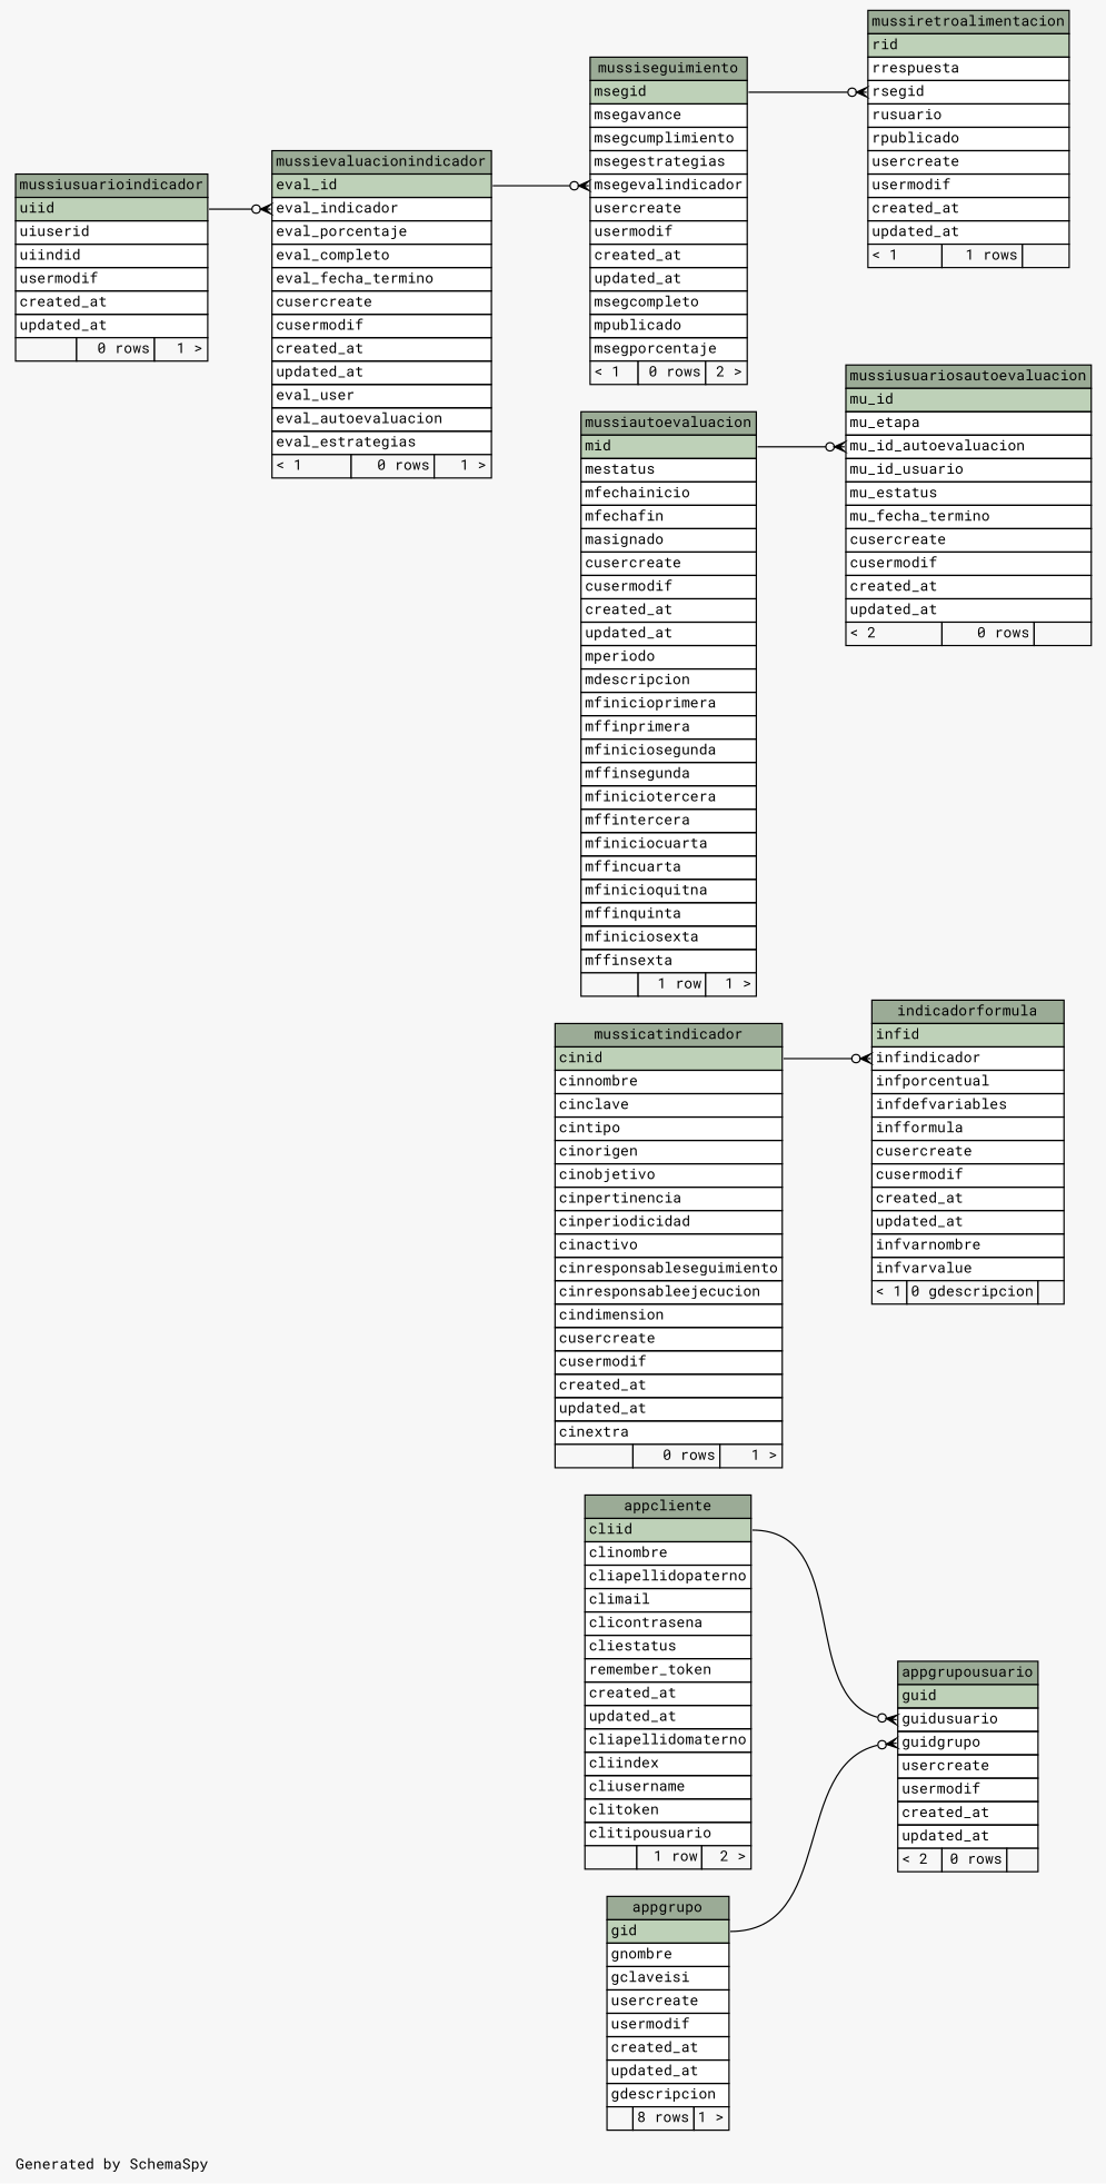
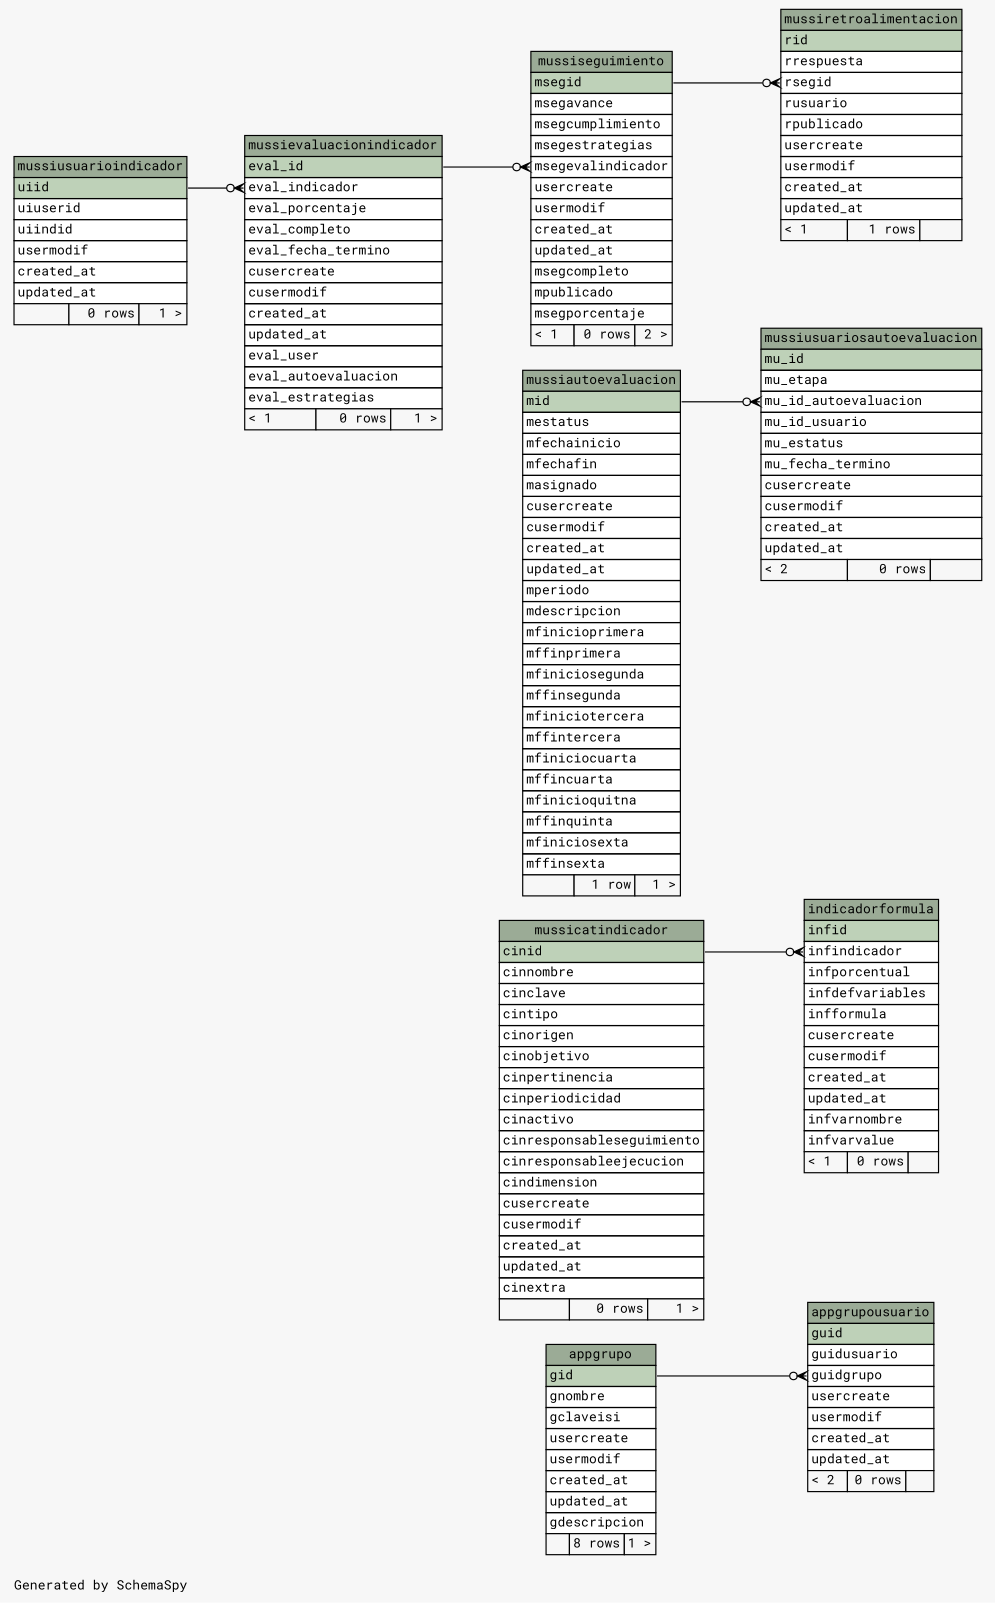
  digraph {
    bgcolor="#f7f7f7"
    fontname="Roboto Mono"
    fontsize=11
    label="\nGenerated by SchemaSpy"
    labeljust=l
    nodesep=0.18
    rankdir=RL
    ranksep=0.46
    node [fontname="Roboto Mono" fontsize=11 shape=plaintext]
    edge [arrowhead=none arrowsize=0.8 arrowtail=crowodot dir=back fontname="Roboto Mono"]
-   n1 [label=<     <TABLE BORDER="0" CELLBORDER="1" CELLSPACING="0" BGCOLOR="#ffffff">       <TR><TD COLSPAN="3" BGCOLOR="#9bab96" ALIGN="CENTER">appcliente</TD></TR>       <TR><TD PORT="cliid" COLSPAN="3" BGCOLOR="#bed1b8" ALIGN="LEFT">cliid</TD></TR>       <TR><TD PORT="clinombre" COLSPAN="3" ALIGN="LEFT">clinombre</TD></TR>       <TR><TD PORT="cliapellidopaterno" COLSPAN="3" ALIGN="LEFT">cliapellidopaterno</TD></TR>       <TR><TD PORT="climail" COLSPAN="3" ALIGN="LEFT">climail</TD></TR>       <TR><TD PORT="clicontrasena" COLSPAN="3" ALIGN="LEFT">clicontrasena</TD></TR>       <TR><TD PORT="cliestatus" COLSPAN="3" ALIGN="LEFT">cliestatus</TD></TR>       <TR><TD PORT="remember_token" COLSPAN="3" ALIGN="LEFT">remember_token</TD></TR>       <TR><TD PORT="created_at" COLSPAN="3" ALIGN="LEFT">created_at</TD></TR>       <TR><TD PORT="updated_at" COLSPAN="3" ALIGN="LEFT">updated_at</TD></TR>       <TR><TD PORT="cliapellidomaterno" COLSPAN="3" ALIGN="LEFT">cliapellidomaterno</TD></TR>       <TR><TD PORT="cliindex" COLSPAN="3" ALIGN="LEFT">cliindex</TD></TR>       <TR><TD PORT="cliusername" COLSPAN="3" ALIGN="LEFT">cliusername</TD></TR>       <TR><TD PORT="clitoken" COLSPAN="3" ALIGN="LEFT">clitoken</TD></TR>       <TR><TD PORT="clitipousuario" COLSPAN="3" ALIGN="LEFT">clitipousuario</TD></TR>       <TR><TD ALIGN="LEFT" BGCOLOR="#f7f7f7">  </TD><TD ALIGN="RIGHT" BGCOLOR="#f7f7f7">1 row</TD><TD ALIGN="RIGHT" BGCOLOR="#f7f7f7">2 &gt;</TD></TR>     </TABLE>>]
    n2 [label=<     <TABLE BORDER="0" CELLBORDER="1" CELLSPACING="0" BGCOLOR="#ffffff">       <TR><TD COLSPAN="3" BGCOLOR="#9bab96" ALIGN="CENTER">appgrupo</TD></TR>       <TR><TD PORT="gid" COLSPAN="3" BGCOLOR="#bed1b8" ALIGN="LEFT">gid</TD></TR>       <TR><TD PORT="gnombre" COLSPAN="3" ALIGN="LEFT">gnombre</TD></TR>       <TR><TD PORT="gclaveisi" COLSPAN="3" ALIGN="LEFT">gclaveisi</TD></TR>       <TR><TD PORT="usercreate" COLSPAN="3" ALIGN="LEFT">usercreate</TD></TR>       <TR><TD PORT="usermodif" COLSPAN="3" ALIGN="LEFT">usermodif</TD></TR>       <TR><TD PORT="created_at" COLSPAN="3" ALIGN="LEFT">created_at</TD></TR>       <TR><TD PORT="updated_at" COLSPAN="3" ALIGN="LEFT">updated_at</TD></TR>       <TR><TD PORT="gdescripcion" COLSPAN="3" ALIGN="LEFT">gdescripcion</TD></TR>       <TR><TD ALIGN="LEFT" BGCOLOR="#f7f7f7">  </TD><TD ALIGN="RIGHT" BGCOLOR="#f7f7f7">8 rows</TD><TD ALIGN="RIGHT" BGCOLOR="#f7f7f7">1 &gt;</TD></TR>     </TABLE>>]
    n3 [label=<     <TABLE BORDER="0" CELLBORDER="1" CELLSPACING="0" BGCOLOR="#ffffff">       <TR><TD COLSPAN="3" BGCOLOR="#9bab96" ALIGN="CENTER">appgrupousuario</TD></TR>       <TR><TD PORT="guid" COLSPAN="3" BGCOLOR="#bed1b8" ALIGN="LEFT">guid</TD></TR>       <TR><TD PORT="guidusuario" COLSPAN="3" ALIGN="LEFT">guidusuario</TD></TR>       <TR><TD PORT="guidgrupo" COLSPAN="3" ALIGN="LEFT">guidgrupo</TD></TR>       <TR><TD PORT="usercreate" COLSPAN="3" ALIGN="LEFT">usercreate</TD></TR>       <TR><TD PORT="usermodif" COLSPAN="3" ALIGN="LEFT">usermodif</TD></TR>       <TR><TD PORT="created_at" COLSPAN="3" ALIGN="LEFT">created_at</TD></TR>       <TR><TD PORT="updated_at" COLSPAN="3" ALIGN="LEFT">updated_at</TD></TR>       <TR><TD ALIGN="LEFT" BGCOLOR="#f7f7f7">&lt; 2</TD><TD ALIGN="RIGHT" BGCOLOR="#f7f7f7">0 rows</TD><TD ALIGN="RIGHT" BGCOLOR="#f7f7f7">  </TD></TR>     </TABLE>>]
-   n4 [label=<     <TABLE BORDER="0" CELLBORDER="1" CELLSPACING="0" BGCOLOR="#ffffff">       <TR><TD COLSPAN="3" BGCOLOR="#9bab96" ALIGN="CENTER">indicadorformula</TD></TR>       <TR><TD PORT="infid" COLSPAN="3" BGCOLOR="#bed1b8" ALIGN="LEFT">infid</TD></TR>       <TR><TD PORT="infindicador" COLSPAN="3" ALIGN="LEFT">infindicador</TD></TR>       <TR><TD PORT="infporcentual" COLSPAN="3" ALIGN="LEFT">infporcentual</TD></TR>       <TR><TD PORT="infdefvariables" COLSPAN="3" ALIGN="LEFT">infdefvariables</TD></TR>       <TR><TD PORT="infformula" COLSPAN="3" ALIGN="LEFT">infformula</TD></TR>       <TR><TD PORT="cusercreate" COLSPAN="3" ALIGN="LEFT">cusercreate</TD></TR>       <TR><TD PORT="cusermodif" COLSPAN="3" ALIGN="LEFT">cusermodif</TD></TR>       <TR><TD PORT="created_at" COLSPAN="3" ALIGN="LEFT">created_at</TD></TR>       <TR><TD PORT="updated_at" COLSPAN="3" ALIGN="LEFT">updated_at</TD></TR>       <TR><TD PORT="infvarnombre" COLSPAN="3" ALIGN="LEFT">infvarnombre</TD></TR>       <TR><TD PORT="infvarvalue" COLSPAN="3" ALIGN="LEFT">infvarvalue</TD></TR>       <TR><TD ALIGN="LEFT" BGCOLOR="#f7f7f7">&lt; 1</TD><TD ALIGN="RIGHT" BGCOLOR="#f7f7f7">0 gdescripcion</TD><TD ALIGN="RIGHT" BGCOLOR="#f7f7f7">  </TD></TR>     </TABLE>>]
+   n4 [label=<     <TABLE BORDER="0" CELLBORDER="1" CELLSPACING="0" BGCOLOR="#ffffff">       <TR><TD COLSPAN="3" BGCOLOR="#9bab96" ALIGN="CENTER">indicadorformula</TD></TR>       <TR><TD PORT="infid" COLSPAN="3" BGCOLOR="#bed1b8" ALIGN="LEFT">infid</TD></TR>       <TR><TD PORT="infindicador" COLSPAN="3" ALIGN="LEFT">infindicador</TD></TR>       <TR><TD PORT="infporcentual" COLSPAN="3" ALIGN="LEFT">infporcentual</TD></TR>       <TR><TD PORT="infdefvariables" COLSPAN="3" ALIGN="LEFT">infdefvariables</TD></TR>       <TR><TD PORT="infformula" COLSPAN="3" ALIGN="LEFT">infformula</TD></TR>       <TR><TD PORT="cusercreate" COLSPAN="3" ALIGN="LEFT">cusercreate</TD></TR>       <TR><TD PORT="cusermodif" COLSPAN="3" ALIGN="LEFT">cusermodif</TD></TR>       <TR><TD PORT="created_at" COLSPAN="3" ALIGN="LEFT">created_at</TD></TR>       <TR><TD PORT="updated_at" COLSPAN="3" ALIGN="LEFT">updated_at</TD></TR>       <TR><TD PORT="infvarnombre" COLSPAN="3" ALIGN="LEFT">infvarnombre</TD></TR>       <TR><TD PORT="infvarvalue" COLSPAN="3" ALIGN="LEFT">infvarvalue</TD></TR>       <TR><TD ALIGN="LEFT" BGCOLOR="#f7f7f7">&lt; 1</TD><TD ALIGN="RIGHT" BGCOLOR="#f7f7f7">0 rows</TD><TD ALIGN="RIGHT" BGCOLOR="#f7f7f7">  </TD></TR>     </TABLE>>]
    n5 [label=<     <TABLE BORDER="0" CELLBORDER="1" CELLSPACING="0" BGCOLOR="#ffffff">       <TR><TD COLSPAN="3" BGCOLOR="#9bab96" ALIGN="CENTER">mussicatindicador</TD></TR>       <TR><TD PORT="cinid" COLSPAN="3" BGCOLOR="#bed1b8" ALIGN="LEFT">cinid</TD></TR>       <TR><TD PORT="cinnombre" COLSPAN="3" ALIGN="LEFT">cinnombre</TD></TR>       <TR><TD PORT="cinclave" COLSPAN="3" ALIGN="LEFT">cinclave</TD></TR>       <TR><TD PORT="cintipo" COLSPAN="3" ALIGN="LEFT">cintipo</TD></TR>       <TR><TD PORT="cinorigen" COLSPAN="3" ALIGN="LEFT">cinorigen</TD></TR>       <TR><TD PORT="cinobjetivo" COLSPAN="3" ALIGN="LEFT">cinobjetivo</TD></TR>       <TR><TD PORT="cinpertinencia" COLSPAN="3" ALIGN="LEFT">cinpertinencia</TD></TR>       <TR><TD PORT="cinperiodicidad" COLSPAN="3" ALIGN="LEFT">cinperiodicidad</TD></TR>       <TR><TD PORT="cinactivo" COLSPAN="3" ALIGN="LEFT">cinactivo</TD></TR>       <TR><TD PORT="cinresponsableseguimiento" COLSPAN="3" ALIGN="LEFT">cinresponsableseguimiento</TD></TR>       <TR><TD PORT="cinresponsableejecucion" COLSPAN="3" ALIGN="LEFT">cinresponsableejecucion</TD></TR>       <TR><TD PORT="cindimension" COLSPAN="3" ALIGN="LEFT">cindimension</TD></TR>       <TR><TD PORT="cusercreate" COLSPAN="3" ALIGN="LEFT">cusercreate</TD></TR>       <TR><TD PORT="cusermodif" COLSPAN="3" ALIGN="LEFT">cusermodif</TD></TR>       <TR><TD PORT="created_at" COLSPAN="3" ALIGN="LEFT">created_at</TD></TR>       <TR><TD PORT="updated_at" COLSPAN="3" ALIGN="LEFT">updated_at</TD></TR>       <TR><TD PORT="cinextra" COLSPAN="3" ALIGN="LEFT">cinextra</TD></TR>       <TR><TD ALIGN="LEFT" BGCOLOR="#f7f7f7">  </TD><TD ALIGN="RIGHT" BGCOLOR="#f7f7f7">0 rows</TD><TD ALIGN="RIGHT" BGCOLOR="#f7f7f7">1 &gt;</TD></TR>     </TABLE>>]
    n6 [label=<     <TABLE BORDER="0" CELLBORDER="1" CELLSPACING="0" BGCOLOR="#ffffff">       <TR><TD COLSPAN="3" BGCOLOR="#9bab96" ALIGN="CENTER">mussiautoevaluacion</TD></TR>       <TR><TD PORT="mid" COLSPAN="3" BGCOLOR="#bed1b8" ALIGN="LEFT">mid</TD></TR>       <TR><TD PORT="mestatus" COLSPAN="3" ALIGN="LEFT">mestatus</TD></TR>       <TR><TD PORT="mfechainicio" COLSPAN="3" ALIGN="LEFT">mfechainicio</TD></TR>       <TR><TD PORT="mfechafin" COLSPAN="3" ALIGN="LEFT">mfechafin</TD></TR>       <TR><TD PORT="masignado" COLSPAN="3" ALIGN="LEFT">masignado</TD></TR>       <TR><TD PORT="cusercreate" COLSPAN="3" ALIGN="LEFT">cusercreate</TD></TR>       <TR><TD PORT="cusermodif" COLSPAN="3" ALIGN="LEFT">cusermodif</TD></TR>       <TR><TD PORT="created_at" COLSPAN="3" ALIGN="LEFT">created_at</TD></TR>       <TR><TD PORT="updated_at" COLSPAN="3" ALIGN="LEFT">updated_at</TD></TR>       <TR><TD PORT="mperiodo" COLSPAN="3" ALIGN="LEFT">mperiodo</TD></TR>       <TR><TD PORT="mdescripcion" COLSPAN="3" ALIGN="LEFT">mdescripcion</TD></TR>       <TR><TD PORT="mfinicioprimera" COLSPAN="3" ALIGN="LEFT">mfinicioprimera</TD></TR>       <TR><TD PORT="mffinprimera" COLSPAN="3" ALIGN="LEFT">mffinprimera</TD></TR>       <TR><TD PORT="mfiniciosegunda" COLSPAN="3" ALIGN="LEFT">mfiniciosegunda</TD></TR>       <TR><TD PORT="mffinsegunda" COLSPAN="3" ALIGN="LEFT">mffinsegunda</TD></TR>       <TR><TD PORT="mfiniciotercera" COLSPAN="3" ALIGN="LEFT">mfiniciotercera</TD></TR>       <TR><TD PORT="mffintercera" COLSPAN="3" ALIGN="LEFT">mffintercera</TD></TR>       <TR><TD PORT="mfiniciocuarta" COLSPAN="3" ALIGN="LEFT">mfiniciocuarta</TD></TR>       <TR><TD PORT="mffincuarta" COLSPAN="3" ALIGN="LEFT">mffincuarta</TD></TR>       <TR><TD PORT="mfinicioquitna" COLSPAN="3" ALIGN="LEFT">mfinicioquitna</TD></TR>       <TR><TD PORT="mffinquinta" COLSPAN="3" ALIGN="LEFT">mffinquinta</TD></TR>       <TR><TD PORT="mfiniciosexta" COLSPAN="3" ALIGN="LEFT">mfiniciosexta</TD></TR>       <TR><TD PORT="mffinsexta" COLSPAN="3" ALIGN="LEFT">mffinsexta</TD></TR>       <TR><TD ALIGN="LEFT" BGCOLOR="#f7f7f7">  </TD><TD ALIGN="RIGHT" BGCOLOR="#f7f7f7">1 row</TD><TD ALIGN="RIGHT" BGCOLOR="#f7f7f7">1 &gt;</TD></TR>     </TABLE>>]
    n7 [label=<     <TABLE BORDER="0" CELLBORDER="1" CELLSPACING="0" BGCOLOR="#ffffff">       <TR><TD COLSPAN="3" BGCOLOR="#9bab96" ALIGN="CENTER">mussievaluacionindicador</TD></TR>       <TR><TD PORT="eval_id" COLSPAN="3" BGCOLOR="#bed1b8" ALIGN="LEFT">eval_id</TD></TR>       <TR><TD PORT="eval_indicador" COLSPAN="3" ALIGN="LEFT">eval_indicador</TD></TR>       <TR><TD PORT="eval_porcentaje" COLSPAN="3" ALIGN="LEFT">eval_porcentaje</TD></TR>       <TR><TD PORT="eval_completo" COLSPAN="3" ALIGN="LEFT">eval_completo</TD></TR>       <TR><TD PORT="eval_fecha_termino" COLSPAN="3" ALIGN="LEFT">eval_fecha_termino</TD></TR>       <TR><TD PORT="cusercreate" COLSPAN="3" ALIGN="LEFT">cusercreate</TD></TR>       <TR><TD PORT="cusermodif" COLSPAN="3" ALIGN="LEFT">cusermodif</TD></TR>       <TR><TD PORT="created_at" COLSPAN="3" ALIGN="LEFT">created_at</TD></TR>       <TR><TD PORT="updated_at" COLSPAN="3" ALIGN="LEFT">updated_at</TD></TR>       <TR><TD PORT="eval_user" COLSPAN="3" ALIGN="LEFT">eval_user</TD></TR>       <TR><TD PORT="eval_autoevaluacion" COLSPAN="3" ALIGN="LEFT">eval_autoevaluacion</TD></TR>       <TR><TD PORT="eval_estrategias" COLSPAN="3" ALIGN="LEFT">eval_estrategias</TD></TR>       <TR><TD ALIGN="LEFT" BGCOLOR="#f7f7f7">&lt; 1</TD><TD ALIGN="RIGHT" BGCOLOR="#f7f7f7">0 rows</TD><TD ALIGN="RIGHT" BGCOLOR="#f7f7f7">1 &gt;</TD></TR>     </TABLE>>]
    n8 [label=<     <TABLE BORDER="0" CELLBORDER="1" CELLSPACING="0" BGCOLOR="#ffffff">       <TR><TD COLSPAN="3" BGCOLOR="#9bab96" ALIGN="CENTER">mussiusuarioindicador</TD></TR>       <TR><TD PORT="uiid" COLSPAN="3" BGCOLOR="#bed1b8" ALIGN="LEFT">uiid</TD></TR>       <TR><TD PORT="uiuserid" COLSPAN="3" ALIGN="LEFT">uiuserid</TD></TR>       <TR><TD PORT="uiindid" COLSPAN="3" ALIGN="LEFT">uiindid</TD></TR>       <TR><TD PORT="usermodif" COLSPAN="3" ALIGN="LEFT">usermodif</TD></TR>       <TR><TD PORT="created_at" COLSPAN="3" ALIGN="LEFT">created_at</TD></TR>       <TR><TD PORT="updated_at" COLSPAN="3" ALIGN="LEFT">updated_at</TD></TR>       <TR><TD ALIGN="LEFT" BGCOLOR="#f7f7f7">  </TD><TD ALIGN="RIGHT" BGCOLOR="#f7f7f7">0 rows</TD><TD ALIGN="RIGHT" BGCOLOR="#f7f7f7">1 &gt;</TD></TR>     </TABLE>>]
    n9 [label=<     <TABLE BORDER="0" CELLBORDER="1" CELLSPACING="0" BGCOLOR="#ffffff">       <TR><TD COLSPAN="3" BGCOLOR="#9bab96" ALIGN="CENTER">mussiseguimiento</TD></TR>       <TR><TD PORT="msegid" COLSPAN="3" BGCOLOR="#bed1b8" ALIGN="LEFT">msegid</TD></TR>       <TR><TD PORT="msegavance" COLSPAN="3" ALIGN="LEFT">msegavance</TD></TR>       <TR><TD PORT="msegcumplimiento" COLSPAN="3" ALIGN="LEFT">msegcumplimiento</TD></TR>       <TR><TD PORT="msegestrategias" COLSPAN="3" ALIGN="LEFT">msegestrategias</TD></TR>       <TR><TD PORT="msegevalindicador" COLSPAN="3" ALIGN="LEFT">msegevalindicador</TD></TR>       <TR><TD PORT="usercreate" COLSPAN="3" ALIGN="LEFT">usercreate</TD></TR>       <TR><TD PORT="usermodif" COLSPAN="3" ALIGN="LEFT">usermodif</TD></TR>       <TR><TD PORT="created_at" COLSPAN="3" ALIGN="LEFT">created_at</TD></TR>       <TR><TD PORT="updated_at" COLSPAN="3" ALIGN="LEFT">updated_at</TD></TR>       <TR><TD PORT="msegcompleto" COLSPAN="3" ALIGN="LEFT">msegcompleto</TD></TR>       <TR><TD PORT="mpublicado" COLSPAN="3" ALIGN="LEFT">mpublicado</TD></TR>       <TR><TD PORT="msegporcentaje" COLSPAN="3" ALIGN="LEFT">msegporcentaje</TD></TR>       <TR><TD ALIGN="LEFT" BGCOLOR="#f7f7f7">&lt; 1</TD><TD ALIGN="RIGHT" BGCOLOR="#f7f7f7">0 rows</TD><TD ALIGN="RIGHT" BGCOLOR="#f7f7f7">2 &gt;</TD></TR>     </TABLE>>]
    n10 [label=<     <TABLE BORDER="0" CELLBORDER="1" CELLSPACING="0" BGCOLOR="#ffffff">       <TR><TD COLSPAN="3" BGCOLOR="#9bab96" ALIGN="CENTER">mussiretroalimentacion</TD></TR>       <TR><TD PORT="rid" COLSPAN="3" BGCOLOR="#bed1b8" ALIGN="LEFT">rid</TD></TR>       <TR><TD PORT="rrespuesta" COLSPAN="3" ALIGN="LEFT">rrespuesta</TD></TR>       <TR><TD PORT="rsegid" COLSPAN="3" ALIGN="LEFT">rsegid</TD></TR>       <TR><TD PORT="rusuario" COLSPAN="3" ALIGN="LEFT">rusuario</TD></TR>       <TR><TD PORT="rpublicado" COLSPAN="3" ALIGN="LEFT">rpublicado</TD></TR>       <TR><TD PORT="usercreate" COLSPAN="3" ALIGN="LEFT">usercreate</TD></TR>       <TR><TD PORT="usermodif" COLSPAN="3" ALIGN="LEFT">usermodif</TD></TR>       <TR><TD PORT="created_at" COLSPAN="3" ALIGN="LEFT">created_at</TD></TR>       <TR><TD PORT="updated_at" COLSPAN="3" ALIGN="LEFT">updated_at</TD></TR>       <TR><TD ALIGN="LEFT" BGCOLOR="#f7f7f7">&lt; 1</TD><TD ALIGN="RIGHT" BGCOLOR="#f7f7f7">1 rows</TD><TD ALIGN="RIGHT" BGCOLOR="#f7f7f7">  </TD></TR>     </TABLE>>]
    n11 [label=<     <TABLE BORDER="0" CELLBORDER="1" CELLSPACING="0" BGCOLOR="#ffffff">       <TR><TD COLSPAN="3" BGCOLOR="#9bab96" ALIGN="CENTER">mussiusuariosautoevaluacion</TD></TR>       <TR><TD PORT="mu_id" COLSPAN="3" BGCOLOR="#bed1b8" ALIGN="LEFT">mu_id</TD></TR>       <TR><TD PORT="mu_etapa" COLSPAN="3" ALIGN="LEFT">mu_etapa</TD></TR>       <TR><TD PORT="mu_id_autoevaluacion" COLSPAN="3" ALIGN="LEFT">mu_id_autoevaluacion</TD></TR>       <TR><TD PORT="mu_id_usuario" COLSPAN="3" ALIGN="LEFT">mu_id_usuario</TD></TR>       <TR><TD PORT="mu_estatus" COLSPAN="3" ALIGN="LEFT">mu_estatus</TD></TR>       <TR><TD PORT="mu_fecha_termino" COLSPAN="3" ALIGN="LEFT">mu_fecha_termino</TD></TR>       <TR><TD PORT="cusercreate" COLSPAN="3" ALIGN="LEFT">cusercreate</TD></TR>       <TR><TD PORT="cusermodif" COLSPAN="3" ALIGN="LEFT">cusermodif</TD></TR>       <TR><TD PORT="created_at" COLSPAN="3" ALIGN="LEFT">created_at</TD></TR>       <TR><TD PORT="updated_at" COLSPAN="3" ALIGN="LEFT">updated_at</TD></TR>       <TR><TD ALIGN="LEFT" BGCOLOR="#f7f7f7">&lt; 2</TD><TD ALIGN="RIGHT" BGCOLOR="#f7f7f7">0 rows</TD><TD ALIGN="RIGHT" BGCOLOR="#f7f7f7">  </TD></TR>     </TABLE>>]
-   n3 -> n1 [headport="cliid:e" tailport="guidusuario:w"]
    n3 -> n2 [headport="gid:e" tailport="guidgrupo:w"]
    n4 -> n5 [headport="cinid:e" tailport="infindicador:w"]
    n7 -> n8 [headport="uiid:e" tailport="eval_indicador:w"]
    n9 -> n7 [headport="eval_id:e" tailport="msegevalindicador:w"]
    n10 -> n9 [headport="msegid:e" tailport="rsegid:w"]
    n11 -> n6 [headport="mid:e" tailport="mu_id_autoevaluacion:w"]
  }
